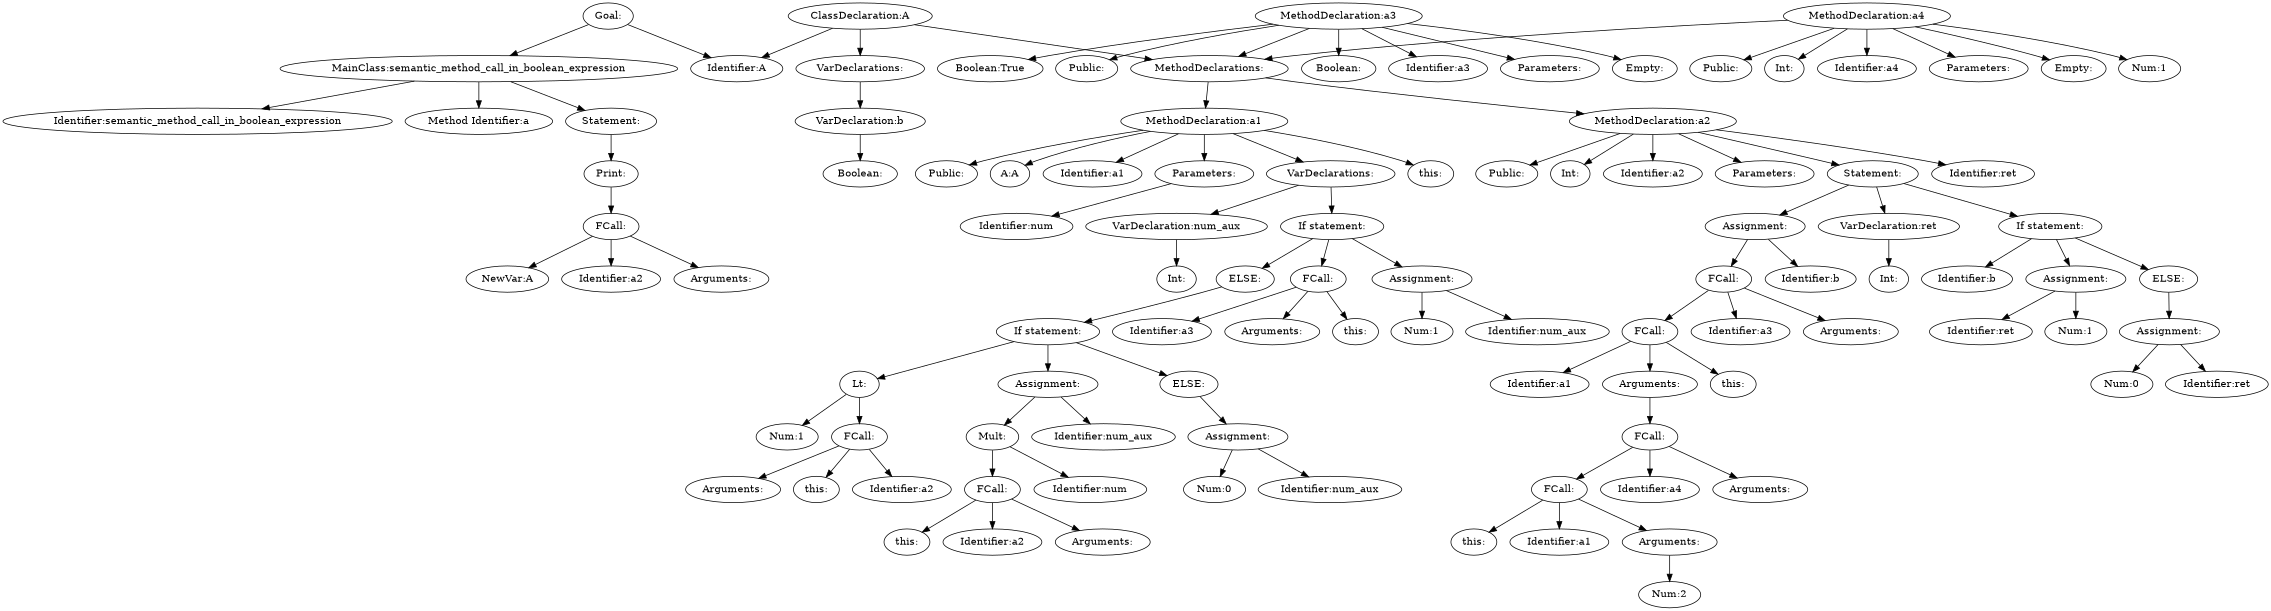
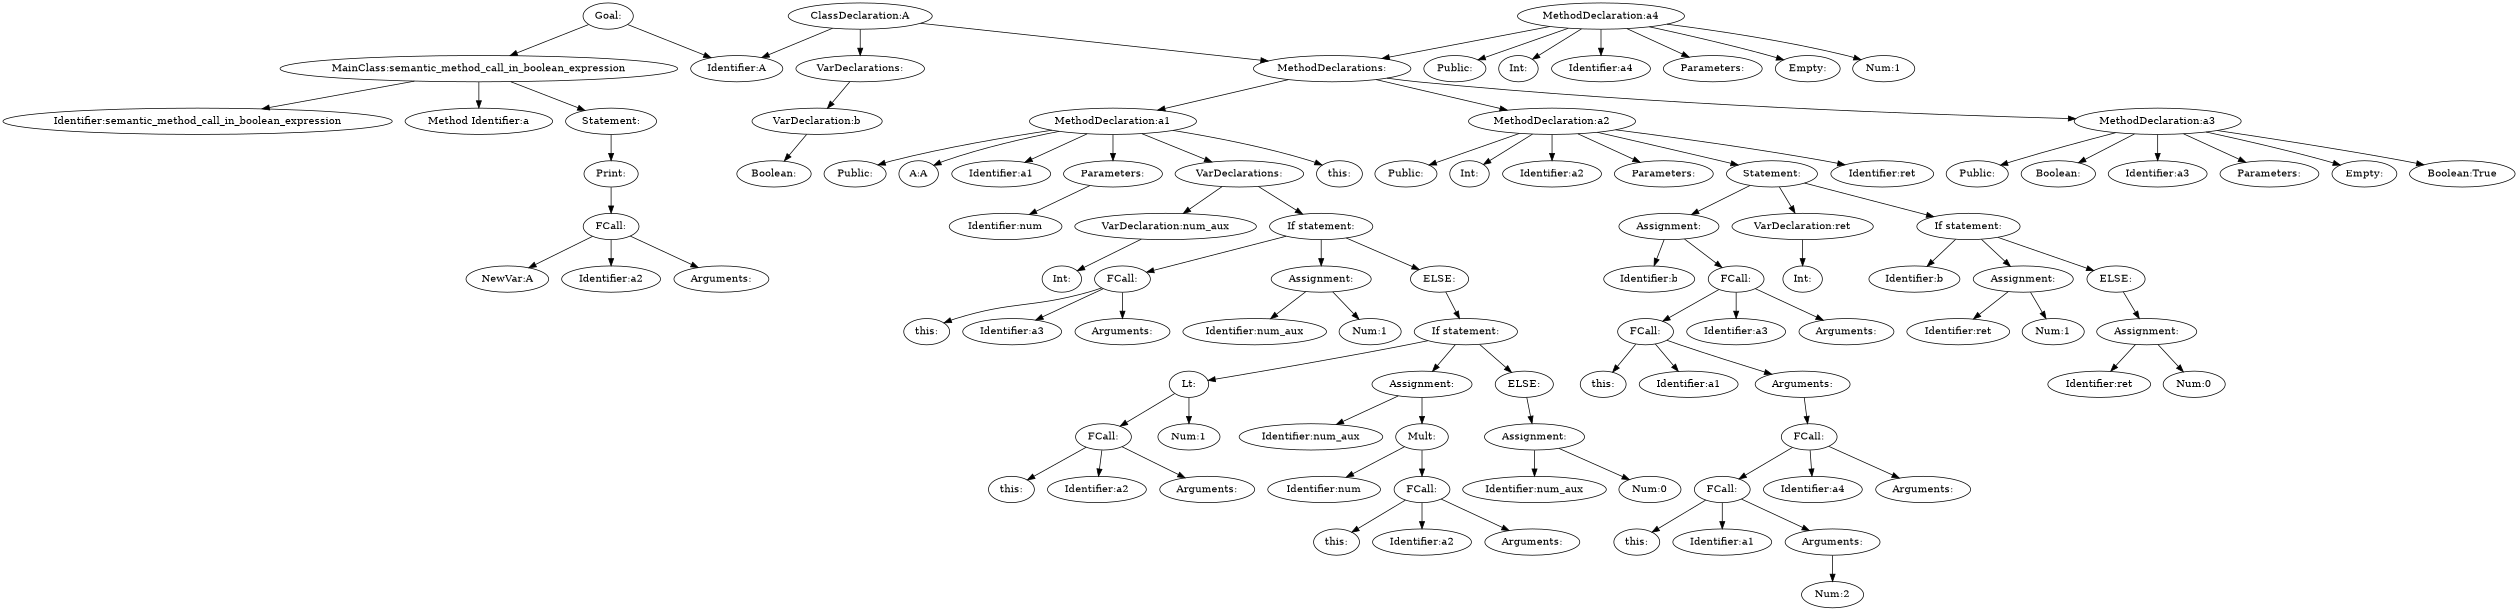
  digraph {
    n1 [label="Goal:"]
    n2 [label="MainClass:semantic_method_call_in_boolean_expression"]
    n3 [label="Identifier:A"]
    n4 [label="Identifier:semantic_method_call_in_boolean_expression"]
    n5 [label="Method Identifier:a"]
    n6 [label="Statement:"]
    n7 [label="ClassDeclaration:A"]
    n8 [label="VarDeclarations:"]
    n9 [label="MethodDeclarations:"]
    n10 [label="Print:"]
    n11 [label="FCall:"]
    n12 [label="NewVar:A"]
    n13 [label="Identifier:a2"]
    n14 [label="Arguments:"]
    n15 [label="VarDeclaration:b"]
    n16 [label="MethodDeclaration:a1"]
    n17 [label="MethodDeclaration:a2"]
    n18 [label="MethodDeclaration:a3"]
    n19 [label="Boolean:"]
    n20 [label="Public:"]
    n21 [label="A:A"]
    n22 [label="Identifier:a1"]
    n23 [label="Parameters:"]
    n24 [label="VarDeclarations:"]
    n25 [label="this:"]
    n26 [label="Public:"]
    n27 [label="Int:"]
    n28 [label="Identifier:a2"]
    n29 [label="Parameters:"]
    n30 [label="Statement:"]
    n31 [label="Identifier:ret"]
    n32 [label="Public:"]
    n33 [label="Boolean:"]
    n34 [label="Identifier:a3"]
    n35 [label="Parameters:"]
    n36 [label="Empty:"]
    n37 [label="Boolean:True"]
    n38 [label="MethodDeclaration:a4"]
    n39 [label="Public:"]
    n40 [label="Int:"]
    n41 [label="Identifier:a4"]
    n42 [label="Parameters:"]
    n43 [label="Empty:"]
    n44 [label="Num:1"]
    n45 [label="Identifier:num"]
    n46 [label="VarDeclaration:num_aux"]
    n47 [label="If statement:"]
    n48 [label="Int:"]
    n49 [label="FCall:"]
    n50 [label="Assignment:"]
    n51 [label="ELSE:"]
    n52 [label="this:"]
    n53 [label="Identifier:a3"]
    n54 [label="Arguments:"]
    n55 [label="Identifier:num_aux"]
    n56 [label="Num:1"]
    n57 [label="If statement:"]
    n58 [label="Lt:"]
    n59 [label="Assignment:"]
    n60 [label="ELSE:"]
    n61 [label="FCall:"]
    n62 [label="Num:1"]
    n63 [label="Identifier:num_aux"]
    n64 [label="Mult:"]
    n65 [label="Assignment:"]
    n66 [label="this:"]
    n67 [label="Identifier:a2"]
    n68 [label="Arguments:"]
    n69 [label="Identifier:num"]
    n70 [label="FCall:"]
    n71 [label="this:"]
    n72 [label="Identifier:a2"]
    n73 [label="Arguments:"]
    n74 [label="Identifier:num_aux"]
    n75 [label="Num:0"]
    n76 [label="Assignment:"]
    n77 [label="VarDeclaration:ret"]
    n78 [label="If statement:"]
    n79 [label="Identifier:b"]
    n80 [label="FCall:"]
    n81 [label="Int:"]
    n82 [label="Identifier:b"]
    n83 [label="Assignment:"]
    n84 [label="ELSE:"]
    n85 [label="FCall:"]
    n86 [label="Identifier:a3"]
    n87 [label="Arguments:"]
    n88 [label="this:"]
    n89 [label="Identifier:a1"]
    n90 [label="Arguments:"]
    n91 [label="FCall:"]
    n92 [label="FCall:"]
    n93 [label="Identifier:a4"]
    n94 [label="Arguments:"]
    n95 [label="this:"]
    n96 [label="Identifier:a1"]
    n97 [label="Arguments:"]
    n98 [label="Num:2"]
    n99 [label="Identifier:ret"]
    n100 [label="Num:1"]
    n101 [label="Assignment:"]
    n102 [label="Identifier:ret"]
    n103 [label="Num:0"]
    n1 -> n2
    n1 -> n3
    n2 -> n4
    n2 -> n5
    n2 -> n6
    n6 -> n10
    n7 -> n3
    n7 -> n8
    n7 -> n9
    n8 -> n15
    n9 -> n16
    n9 -> n17
-   n18 -> n9
+   n9 -> n18
    n10 -> n11
    n11 -> n12
    n11 -> n13
    n11 -> n14
    n15 -> n19
    n16 -> n20
    n16 -> n21
    n16 -> n22
    n16 -> n23
    n16 -> n24
    n16 -> n25
    n17 -> n26
    n17 -> n27
    n17 -> n28
    n17 -> n29
    n17 -> n30
    n17 -> n31
    n18 -> n32
    n18 -> n33
    n18 -> n34
    n18 -> n35
    n18 -> n36
    n18 -> n37
    n23 -> n45
    n24 -> n46
    n24 -> n47
    n30 -> n76
    n30 -> n77
    n30 -> n78
    n38 -> n9
    n38 -> n39
    n38 -> n40
    n38 -> n41
    n38 -> n42
    n38 -> n43
    n38 -> n44
    n46 -> n48
    n47 -> n49
    n47 -> n50
    n47 -> n51
    n49 -> n52
    n49 -> n53
    n49 -> n54
    n50 -> n55
    n50 -> n56
    n51 -> n57
    n57 -> n58
    n57 -> n59
    n57 -> n60
    n58 -> n61
    n58 -> n62
    n59 -> n63
    n59 -> n64
    n60 -> n65
    n61 -> n66
    n61 -> n67
    n61 -> n68
    n64 -> n69
    n64 -> n70
    n65 -> n74
    n65 -> n75
    n70 -> n71
    n70 -> n72
    n70 -> n73
    n76 -> n79
    n76 -> n80
    n77 -> n81
    n78 -> n82
    n78 -> n83
    n78 -> n84
    n80 -> n85
    n80 -> n86
    n80 -> n87
    n83 -> n99
    n83 -> n100
    n84 -> n101
    n85 -> n88
    n85 -> n89
    n85 -> n90
    n90 -> n91
    n91 -> n92
    n91 -> n93
    n91 -> n94
    n92 -> n95
    n92 -> n96
    n92 -> n97
    n97 -> n98
    n101 -> n102
    n101 -> n103
  }
